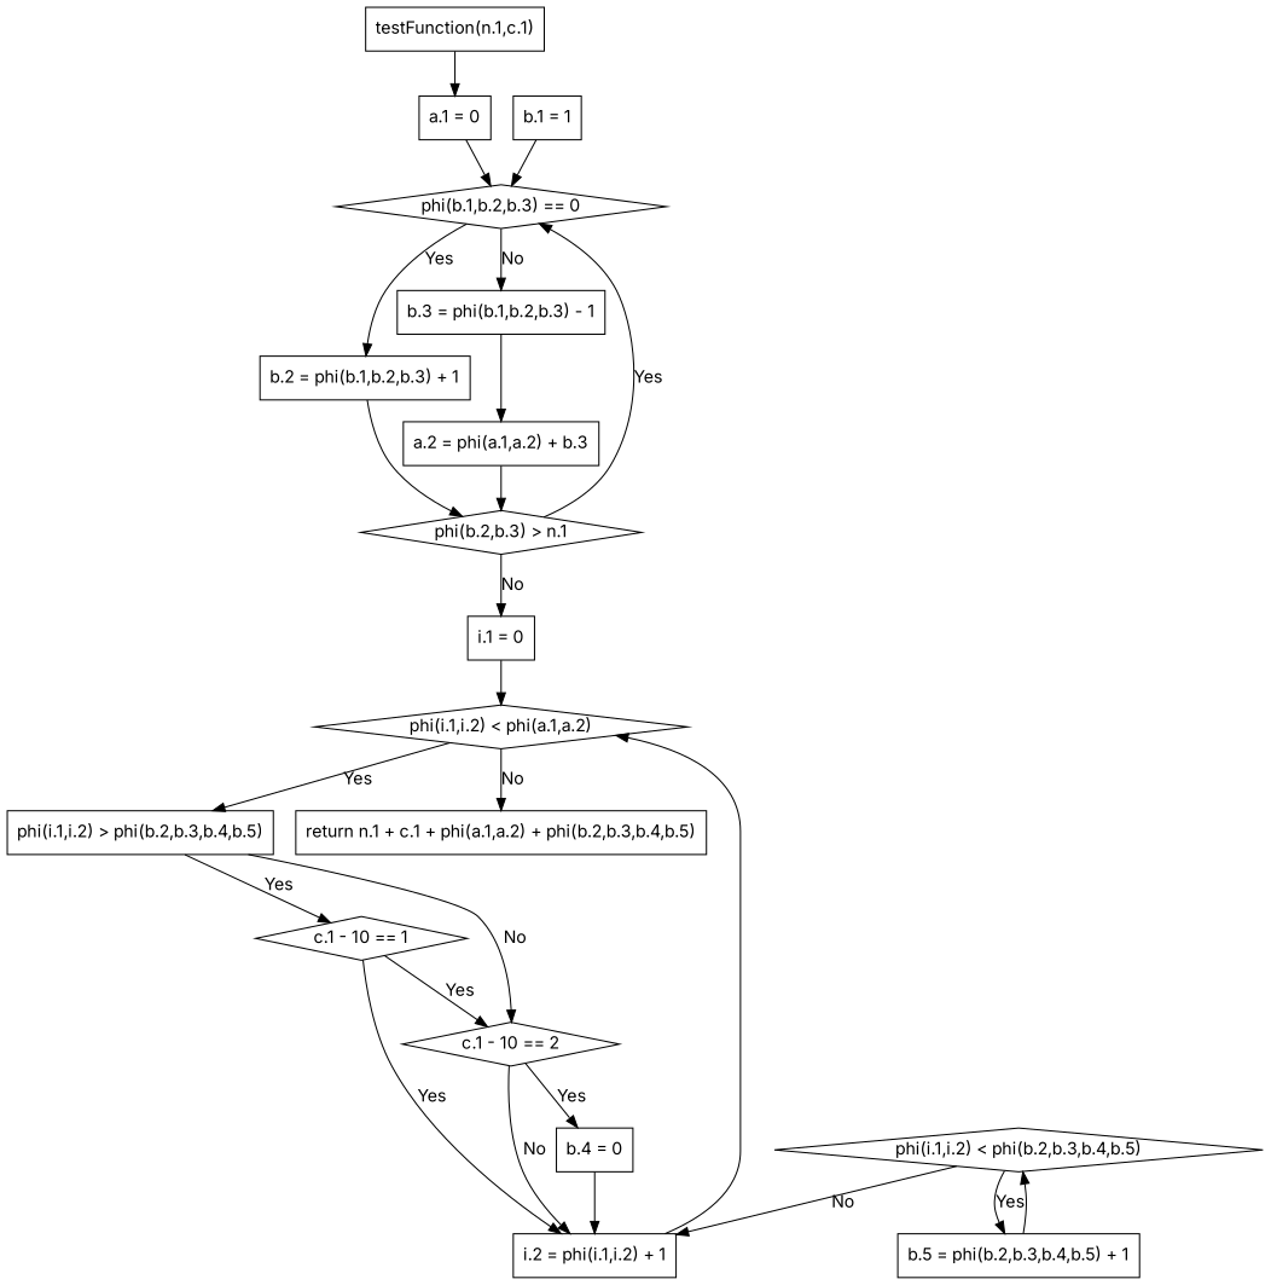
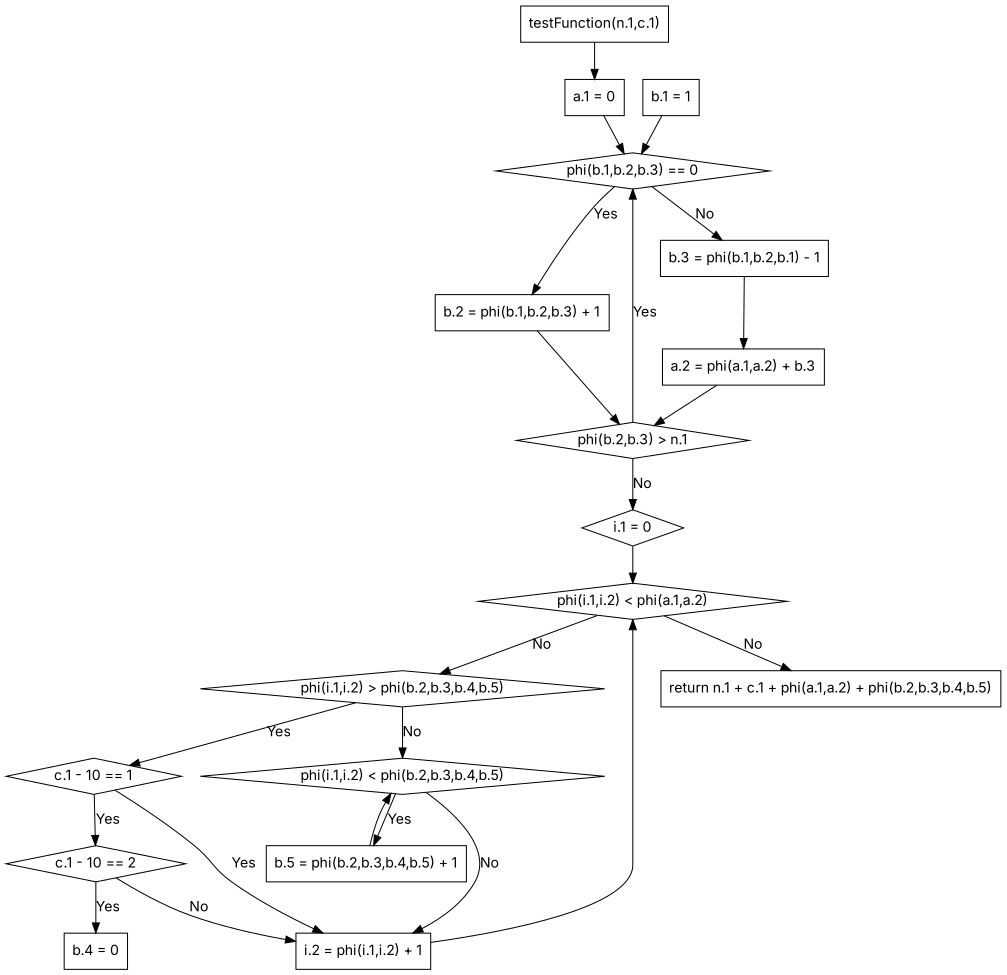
  digraph {
    fontname=Inter
    node [fontname=Inter shape=box]
    edge [fontname=Inter]
    n1 [label="testFunction(n.1,c.1)"]
    n2 [label="a.1 = 0"]
    n3 [label="phi(b.1,b.2,b.3) == 0" shape=diamond]
    n4 [label="b.1 = 1"]
    n5 [label="b.2 = phi(b.1,b.2,b.3) + 1"]
-   n6 [label="b.3 = phi(b.1,b.2,b.3) - 1"]
+   n6 [label="b.3 = phi(b.1,b.2,b.1) - 1"]
    n7 [label="phi(b.2,b.3) > n.1" shape=diamond]
    n8 [label="a.2 = phi(a.1,a.2) + b.3"]
-   n9 [label="i.1 = 0"]
+   n9 [label="i.1 = 0" shape=diamond]
    n10 [label="phi(i.1,i.2) < phi(a.1,a.2)" shape=diamond]
-   n11 [label="phi(i.1,i.2) > phi(b.2,b.3,b.4,b.5)"]
+   n11 [label="phi(i.1,i.2) > phi(b.2,b.3,b.4,b.5)" shape=diamond]
    n12 [label="return n.1 + c.1 + phi(a.1,a.2) + phi(b.2,b.3,b.4,b.5)"]
    n13 [label="c.1 - 10 == 1" shape=diamond]
    n14 [label="phi(i.1,i.2) < phi(b.2,b.3,b.4,b.5)" shape=diamond]
    n15 [label="i.2 = phi(i.1,i.2) + 1"]
    n16 [label="c.1 - 10 == 2" shape=diamond]
    n17 [label="b.5 = phi(b.2,b.3,b.4,b.5) + 1"]
    n18 [label="b.4 = 0"]
    n1 -> n2
    n2 -> n3
    n3 -> n5 [label=Yes]
    n3 -> n6 [label=No]
    n4 -> n3
    n5 -> n7
    n6 -> n8
    n7 -> n3 [label=Yes]
    n7 -> n9 [label=No]
    n8 -> n7
    n9 -> n10
-   n10 -> n11 [label=Yes]
+   n10 -> n11 [label=No]
    n10 -> n12 [label=No]
    n11 -> n13 [label=Yes]
-   n11 -> n16 [label=No]
+   n11 -> n14 [label=No]
    n13 -> n15 [label=Yes]
    n13 -> n16 [label=Yes]
    n14 -> n15 [label=No]
    n14 -> n17 [label=Yes]
    n15 -> n10
    n16 -> n15 [label=No]
    n16 -> n18 [label=Yes]
    n17 -> n14
-   n18 -> n15
  }
